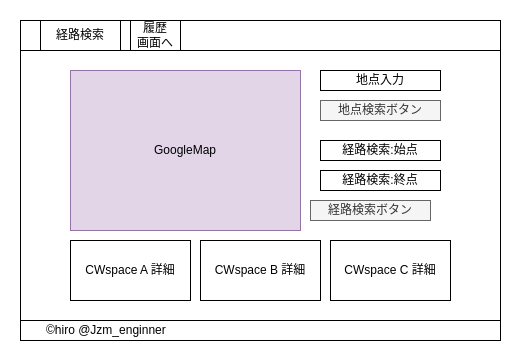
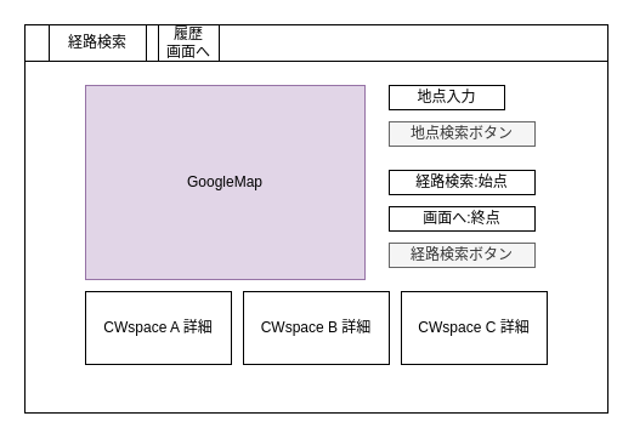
  <mxCell id="0" />
  <mxCell id="1" parent="0" />
  <mxCell id="2" value="" style="rounded=0;whiteSpace=wrap;html=1;" vertex="1" parent="1"><mxGeometry x="20" y="20" width="480" height="320" as="geometry" /></mxCell>
  <mxCell id="3" value="GoogleMap" style="rounded=0;whiteSpace=wrap;html=1;fillColor=#e1d5e7;strokeColor=#9673a6;" vertex="1" parent="1"><mxGeometry x="70" y="70" width="230" height="160" as="geometry" /></mxCell>
  <mxCell id="4" value="地点検索ボタン" style="rounded=0;whiteSpace=wrap;html=1;fillColor=#f5f5f5;strokeColor=#666666;fontColor=#333333;" vertex="1" parent="1"><mxGeometry x="320" y="100" width="120" height="20" as="geometry" /></mxCell>
- <mxCell id="5" value="経路検索ボタン" style="rounded=0;whiteSpace=wrap;html=1;fillColor=#f5f5f5;strokeColor=#666666;fontColor=#333333;" vertex="1" parent="1"><mxGeometry x="310" y="200" width="120" height="20" as="geometry" /></mxCell>
- <mxCell id="6" value="地点入力" style="rounded=0;whiteSpace=wrap;html=1;" vertex="1" parent="1"><mxGeometry x="320" y="70" width="120" height="20" as="geometry" /></mxCell>
- <mxCell id="7" value="&lt;span&gt;経路検索:終点&lt;/span&gt;" style="rounded=0;whiteSpace=wrap;html=1;" vertex="1" parent="1"><mxGeometry x="320" y="170" width="120" height="20" as="geometry" /></mxCell>
+ <mxCell id="5" value="経路検索ボタン" style="rounded=0;whiteSpace=wrap;html=1;fillColor=#f5f5f5;strokeColor=#666666;fontColor=#333333;" vertex="1" parent="1"><mxGeometry x="320" y="200" width="120" height="20" as="geometry" /></mxCell>
+ <mxCell id="6" value="地点入力" style="rounded=0;whiteSpace=wrap;html=1;" vertex="1" parent="1"><mxGeometry x="320" y="70" width="95" height="20" as="geometry" /></mxCell>
+ <mxCell id="7" value="&lt;span&gt;画面へ:終点&lt;/span&gt;" style="rounded=0;whiteSpace=wrap;html=1;" vertex="1" parent="1"><mxGeometry x="320" y="170" width="120" height="20" as="geometry" /></mxCell>
  <mxCell id="8" value="経路検索:始点" style="rounded=0;whiteSpace=wrap;html=1;" vertex="1" parent="1"><mxGeometry x="320" y="140" width="120" height="20" as="geometry" /></mxCell>
  <mxCell id="9" value="" style="rounded=0;whiteSpace=wrap;html=1;" vertex="1" parent="1"><mxGeometry x="20" y="20" width="480" height="30" as="geometry" /></mxCell>
  <mxCell id="10" value="履歴&lt;br&gt;画面へ" style="rounded=0;whiteSpace=wrap;html=1;" vertex="1" parent="1"><mxGeometry x="130" y="20" width="50" height="30" as="geometry" /></mxCell>
  <mxCell id="11" value="経路検索" style="rounded=0;whiteSpace=wrap;html=1;" vertex="1" parent="1"><mxGeometry x="40" y="20" width="80" height="30" as="geometry" /></mxCell>
- <mxCell id="12" value="　　©hiro @Jzm_enginner" style="rounded=0;whiteSpace=wrap;html=1;align=left;" vertex="1" parent="1"><mxGeometry x="20" y="320" width="480" height="20" as="geometry" /></mxCell>
  <mxCell id="13" value="CWspace A 詳細" style="rounded=0;whiteSpace=wrap;html=1;" vertex="1" parent="1"><mxGeometry x="70" y="240" width="120" height="60" as="geometry" /></mxCell>
  <mxCell id="14" value="CWspace B 詳細" style="rounded=0;whiteSpace=wrap;html=1;" vertex="1" parent="1"><mxGeometry x="200" y="240" width="120" height="60" as="geometry" /></mxCell>
  <mxCell id="15" value="CWspace C 詳細" style="rounded=0;whiteSpace=wrap;html=1;" vertex="1" parent="1"><mxGeometry x="330" y="240" width="120" height="60" as="geometry" /></mxCell>
